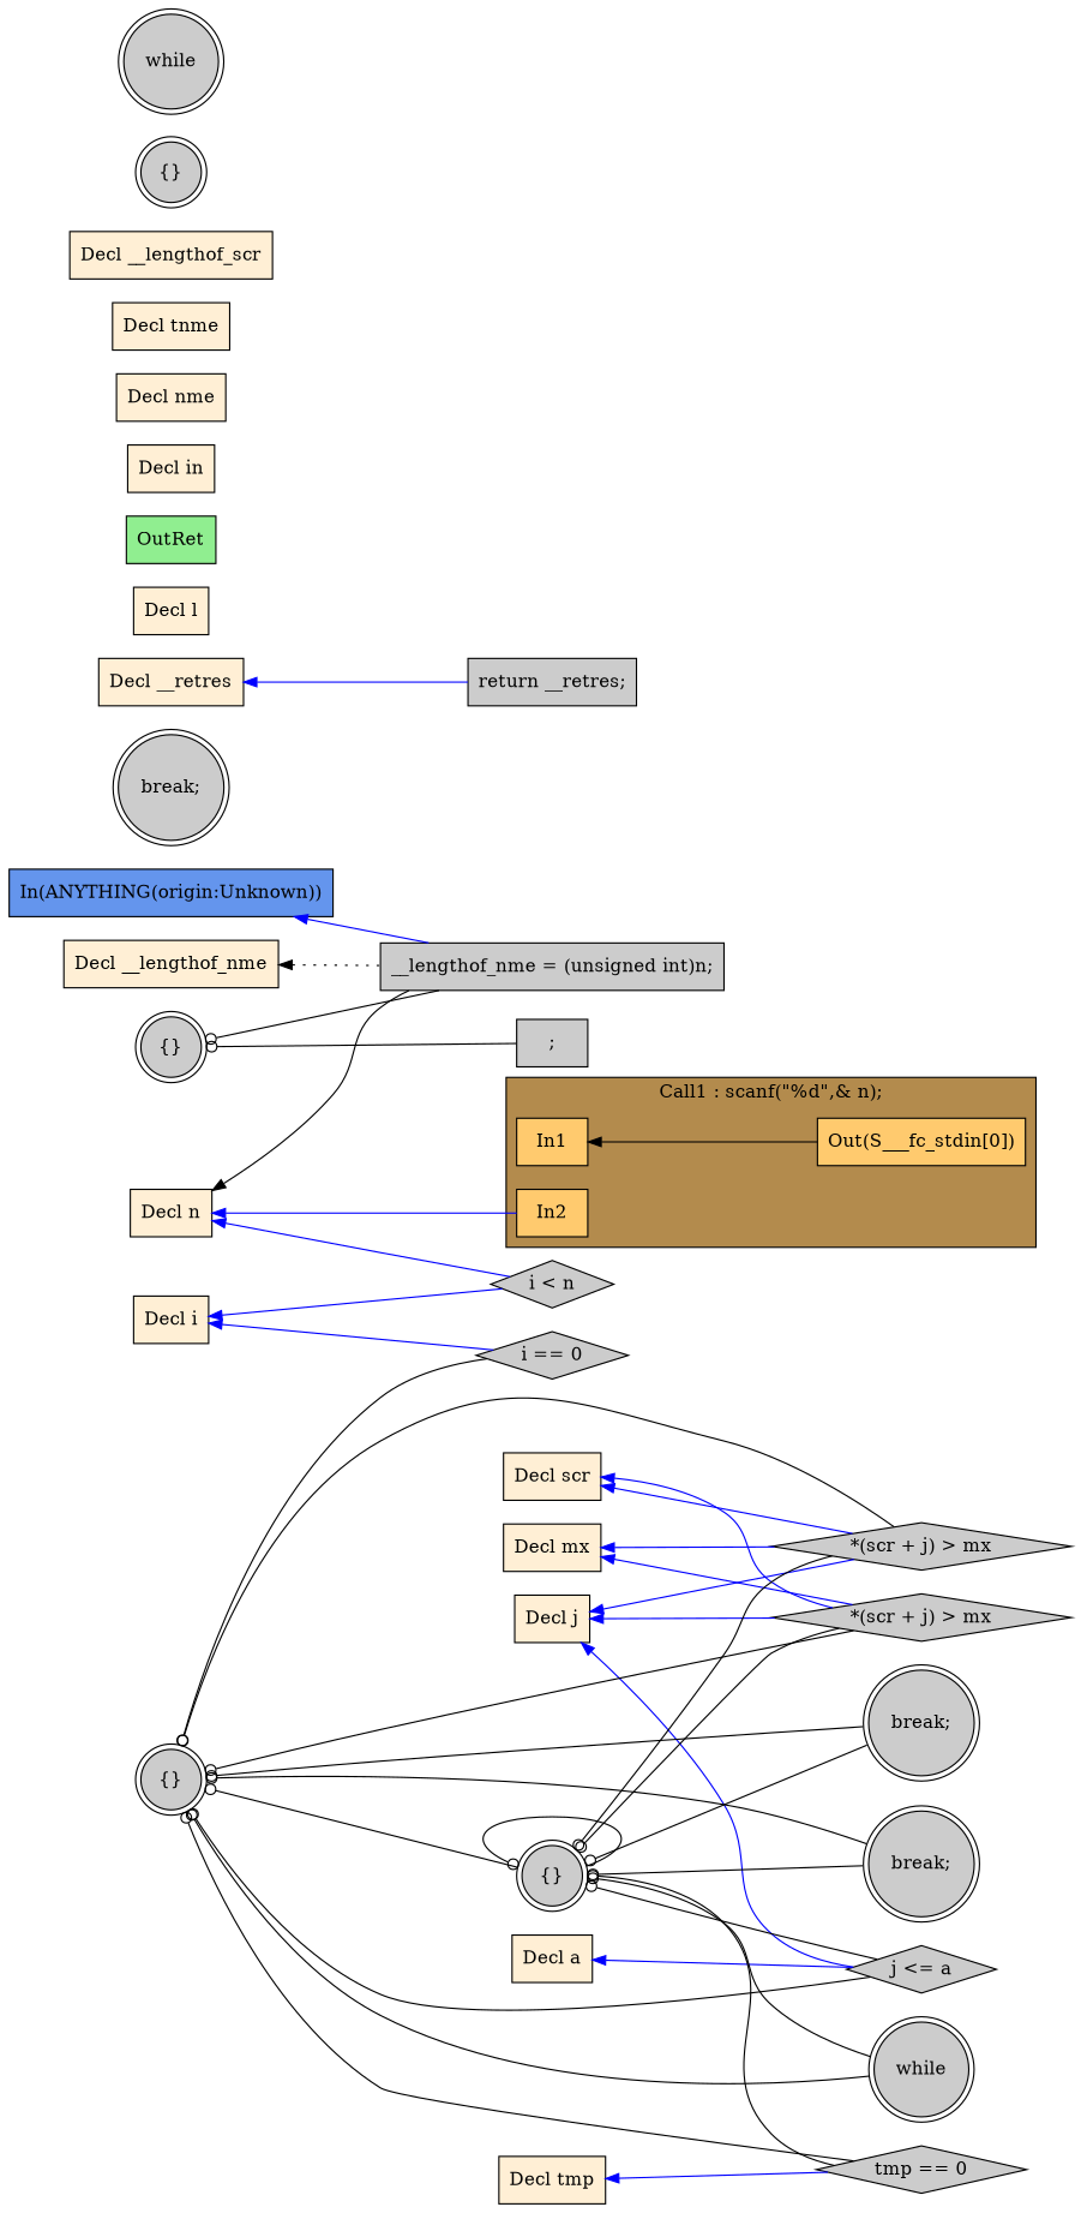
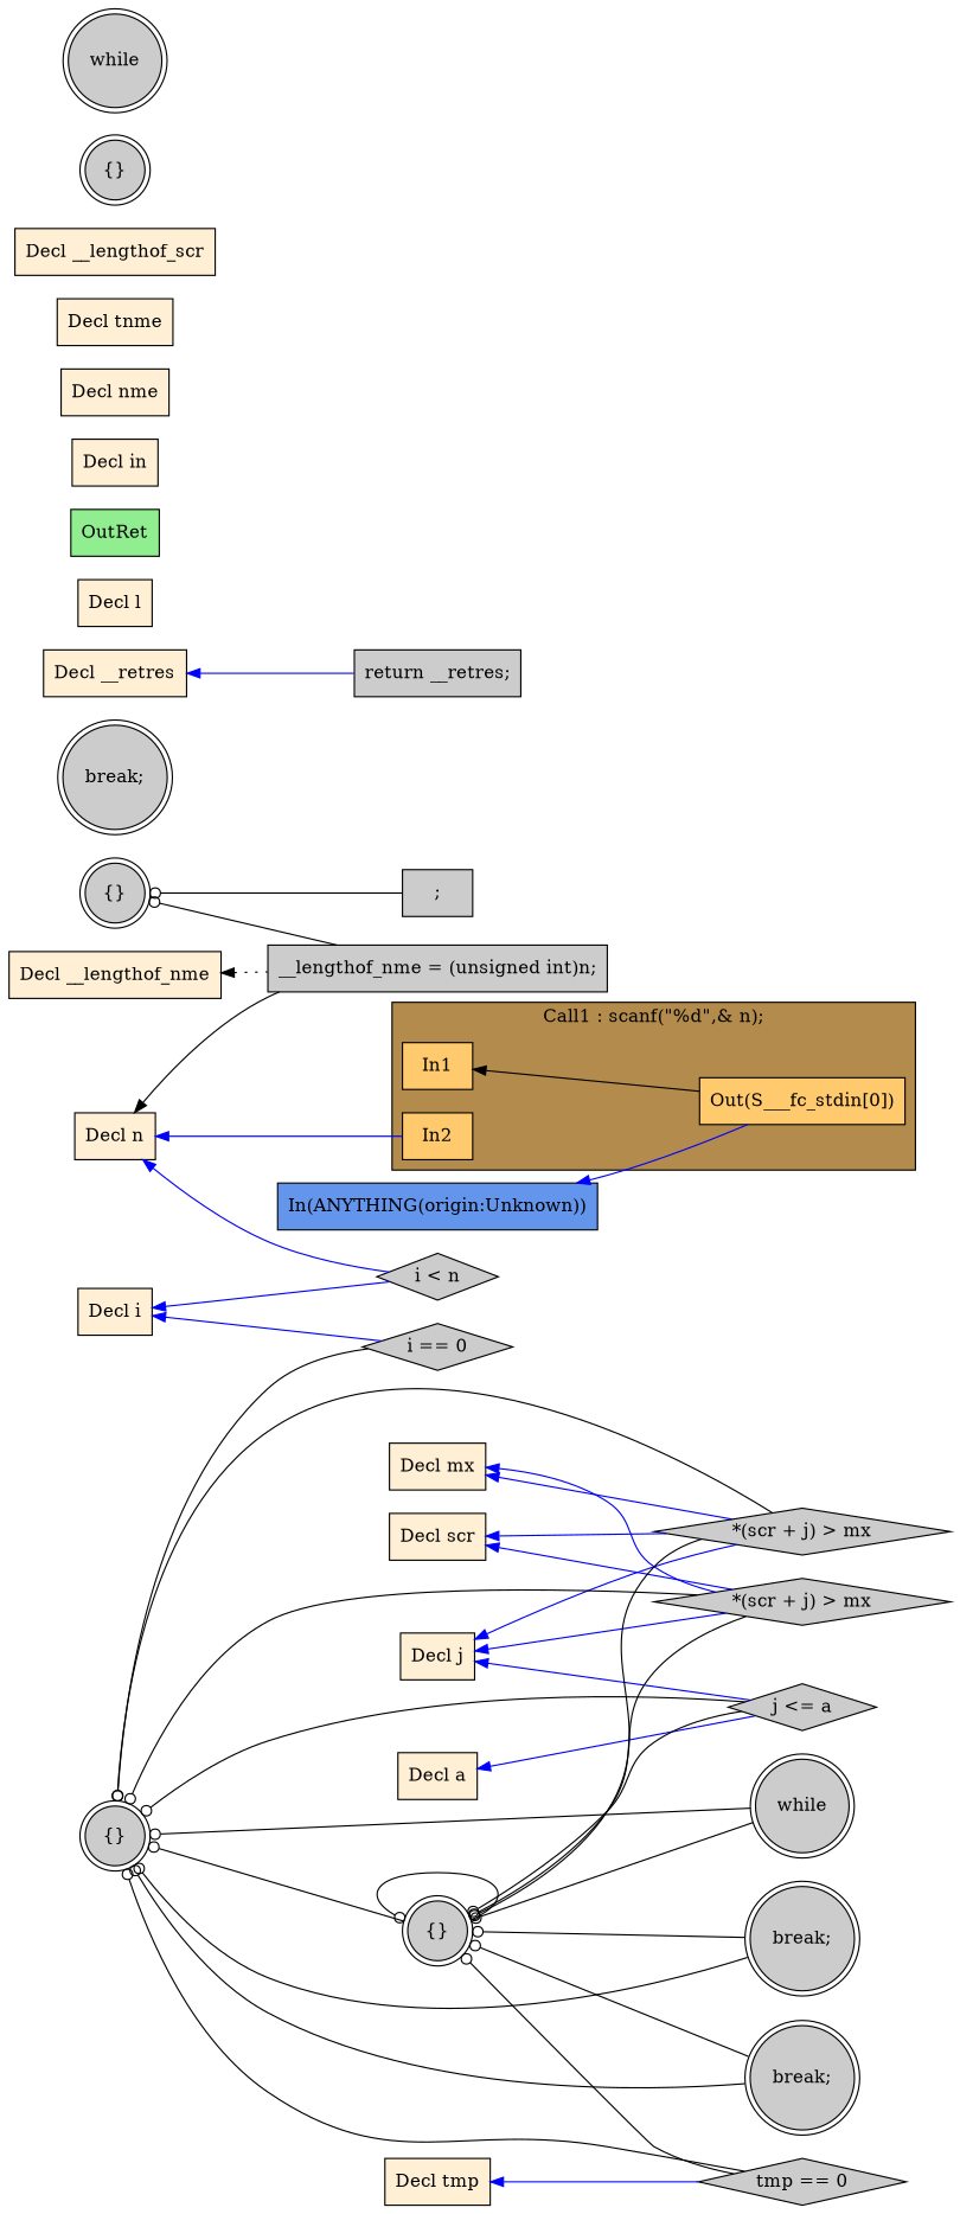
  digraph {
    rankdir=LR
    node [fillcolor="#CCCCCC" shape=box style=filled]
    edge [color="#000000" dir=back arrowtail=odot]
    n1 [fillcolor="#FFCA6E" label=In1]
    n2 [fillcolor="#FFCA6E" label=In2]
    n3 [fillcolor="#FFCA6E" label="Out(S___fc_stdin[0])"]
    n4 [label="*(scr + j) > mx" shape=diamond]
    n5 [label="break;" shape=doublecircle]
    n6 [label="*(scr + j) > mx" shape=diamond]
    n7 [fillcolor="#FFEFD5" label="Decl n"]
    n8 [label="__lengthof_nme = (unsigned int)n;"]
    n9 [label="i < n" shape=diamond]
    n10 [label="break;" shape=doublecircle]
    n11 [fillcolor="#FFEFD5" label="Decl i"]
    n12 [label="i == 0" shape=diamond]
    n13 [label="break;" shape=doublecircle]
    n14 [fillcolor="#FFEFD5" label="Decl j"]
    n15 [label="j <= a" shape=diamond]
    n16 [label="return __retres;"]
    n17 [fillcolor="#FFEFD5" label="Decl l"]
    n18 [fillcolor="#90EE90" label=OutRet]
    n19 [fillcolor="#FFEFD5" label="Decl a"]
    n20 [fillcolor="#6495ED" label="In(ANYTHING(origin:Unknown))"]
    n21 [fillcolor="#FFEFD5" label="Decl mx"]
    n22 [fillcolor="#FFEFD5" label="Decl in"]
    n23 [fillcolor="#FFEFD5" label="Decl nme"]
    n24 [fillcolor="#FFEFD5" label="Decl __lengthof_nme"]
    n25 [fillcolor="#FFEFD5" label="Decl tnme"]
    n26 [fillcolor="#FFEFD5" label="Decl scr"]
    n27 [fillcolor="#FFEFD5" label="Decl __lengthof_scr"]
    n28 [fillcolor="#FFEFD5" label="Decl tmp"]
    n29 [label="tmp == 0" shape=diamond]
    n30 [fillcolor="#FFEFD5" label="Decl __retres"]
    n31 [label="{}" shape=doublecircle]
    n32 [label=";"]
    n33 [label="{}" shape=doublecircle]
    n34 [label=while shape=doublecircle]
    n35 [label="{}" shape=doublecircle]
    n36 [label=while shape=doublecircle]
    n37 [label="{}" shape=doublecircle]
    subgraph cluster_1 {
      fillcolor="#B38B4D"
      label="Call1 : scanf(\"%d\",& n);"
      style=filled
      n1
      n2
      n3
    }
    n1 -> n3 [arrowtail=""]
    n7 -> n2 [color="#0000FF" arrowtail=""]
    n7 -> n8 [arrowtail=""]
    n7 -> n9 [color="#0000FF" arrowtail=""]
    n11 -> n9 [color="#0000FF" arrowtail=""]
    n11 -> n12 [color="#0000FF" arrowtail=""]
    n14 -> n4 [color="#0000FF" arrowtail=""]
    n14 -> n6 [color="#0000FF" arrowtail=""]
    n14 -> n15 [color="#0000FF" arrowtail=""]
    n19 -> n15 [color="#0000FF" arrowtail=""]
-   n20 -> n8 [color="#0000FF" arrowtail=""]
+   n20 -> n3 [color="#0000FF" arrowtail=""]
    n21 -> n4 [color="#0000FF" arrowtail=""]
    n21 -> n6 [color="#0000FF" arrowtail=""]
    n24 -> n8 [style=dotted arrowtail=""]
    n26 -> n4 [color="#0000FF" arrowtail=""]
    n26 -> n6 [color="#0000FF" arrowtail=""]
    n28 -> n29 [color="#0000FF" arrowtail=""]
    n30 -> n16 [color="#0000FF" arrowtail=""]
    n31 -> n8
    n31 -> n32
    n35 -> n4
    n35 -> n5
    n35 -> n6
    n35 -> n10
    n35 -> n12
    n35 -> n15
    n35 -> n29
    n35 -> n36
    n35 -> n37
    n37 -> n4
    n37 -> n5
    n37 -> n6
    n37 -> n10
    n37 -> n15
    n37 -> n29
    n37 -> n36
    n37 -> n37
  }
